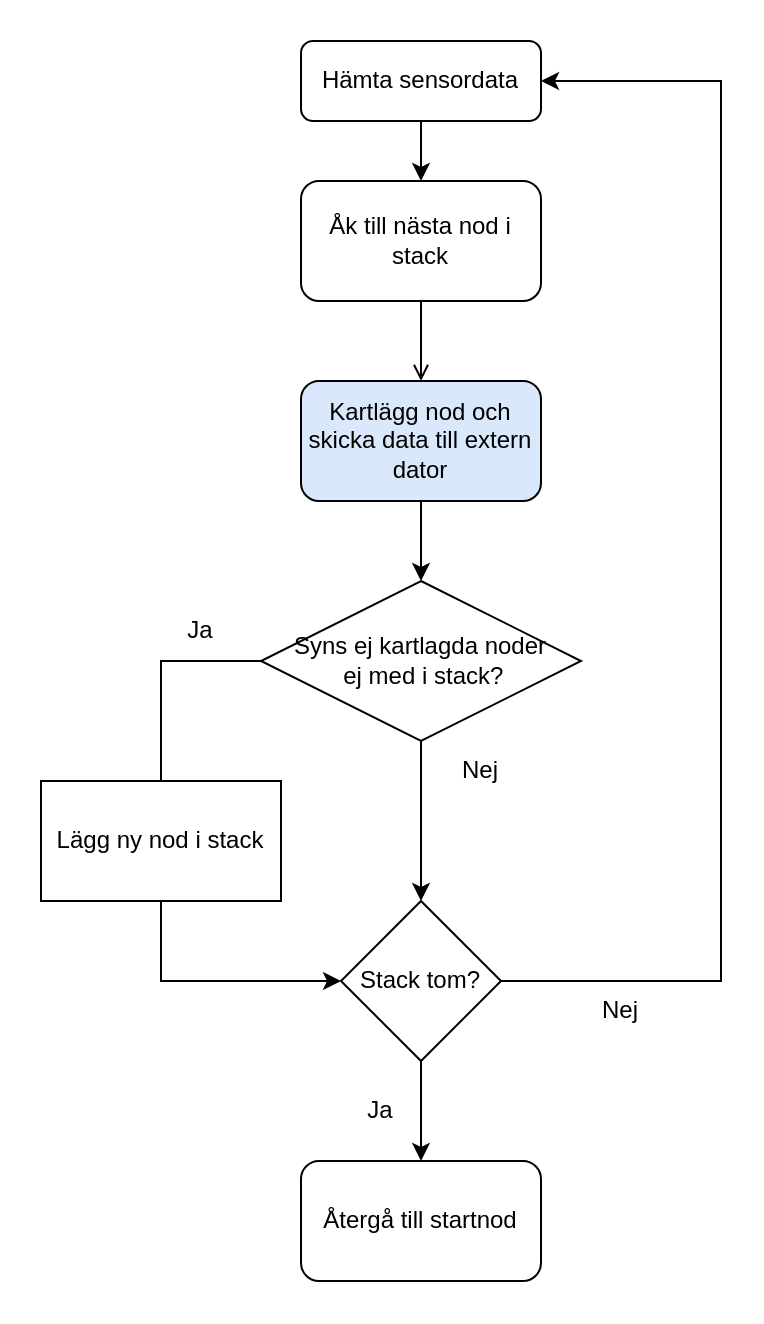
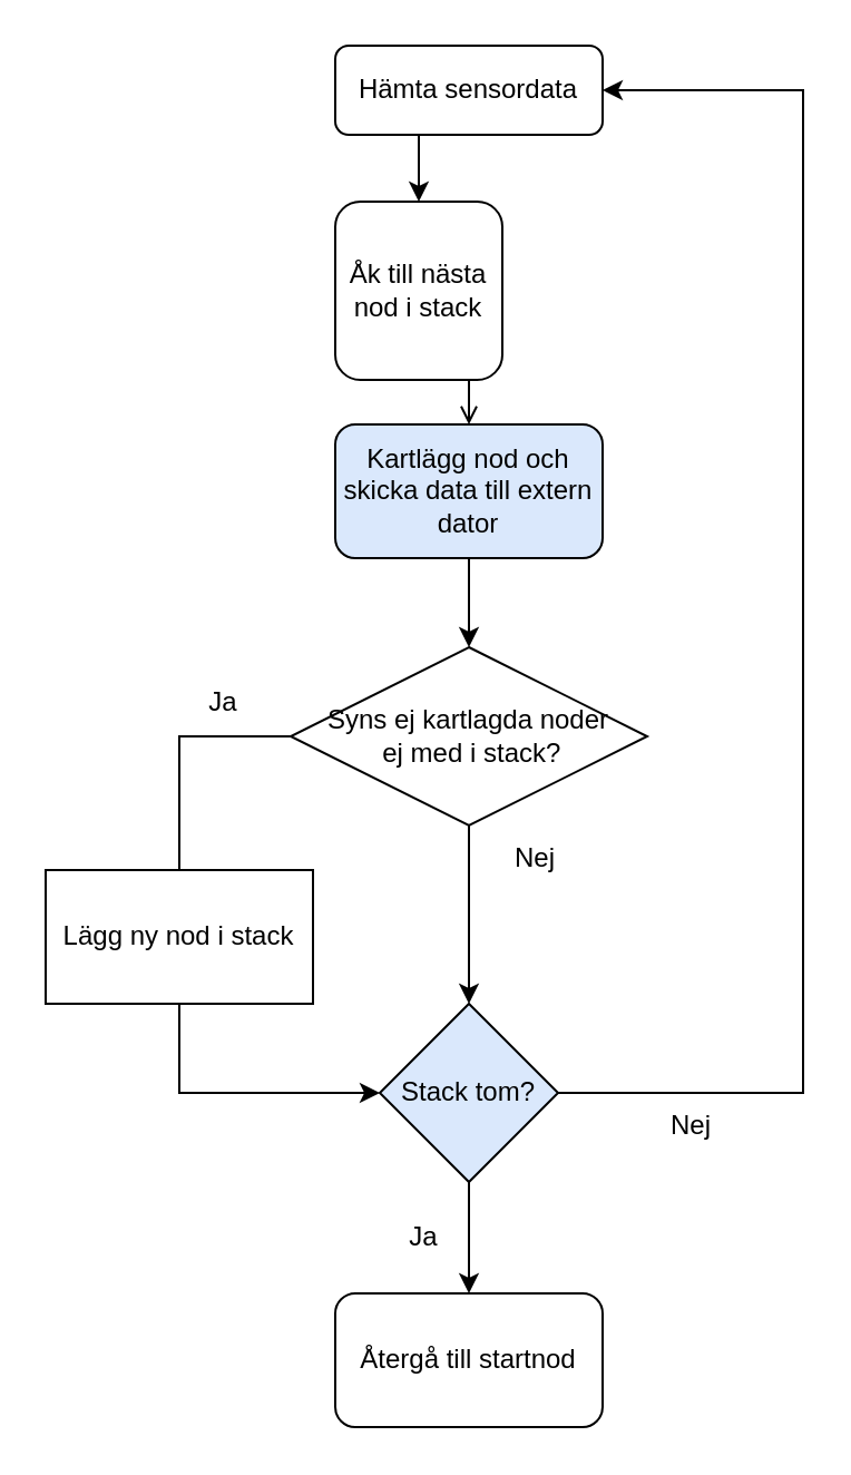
  <mxCell id="0" />
  <mxCell id="1" parent="0" />
  <mxCell id="2" style="edgeStyle=orthogonalEdgeStyle;rounded=0;orthogonalLoop=1;jettySize=auto;html=1;exitX=0.5;exitY=1;exitDx=0;exitDy=0;entryX=0.5;entryY=0;entryDx=0;entryDy=0;" edge="1" parent="1" source="3" target="10"><mxGeometry relative="1" as="geometry" /></mxCell>
  <mxCell id="3" value="&lt;div&gt;Hämta sensordata&lt;/div&gt;" style="rounded=1;whiteSpace=wrap;html=1;fontSize=12;glass=0;strokeWidth=1;shadow=0;" vertex="1" parent="1"><mxGeometry x="150" y="20" width="120" height="40" as="geometry" /></mxCell>
  <mxCell id="4" style="edgeStyle=orthogonalEdgeStyle;rounded=0;orthogonalLoop=1;jettySize=auto;html=1;exitX=0.5;exitY=1;exitDx=0;exitDy=0;entryX=0;entryY=0.5;entryDx=0;entryDy=0;" edge="1" parent="1" source="5" target="15"><mxGeometry relative="1" as="geometry"><mxPoint x="80" y="490" as="targetPoint" /></mxGeometry></mxCell>
  <mxCell id="5" value="&lt;div&gt;Lägg ny nod i stack&lt;/div&gt;" style="whiteSpace=wrap;html=1;rounded=0;" vertex="1" parent="1"><mxGeometry x="20" y="390" width="120" height="60" as="geometry" /></mxCell>
  <mxCell id="6" style="edgeStyle=orthogonalEdgeStyle;rounded=0;orthogonalLoop=1;jettySize=auto;html=1;exitX=0;exitY=0.5;exitDx=0;exitDy=0;entryX=0.5;entryY=0;entryDx=0;entryDy=0;endArrow=none;" edge="1" parent="1" source="8" target="5"><mxGeometry relative="1" as="geometry" /></mxCell>
  <mxCell id="7" style="edgeStyle=orthogonalEdgeStyle;rounded=0;orthogonalLoop=1;jettySize=auto;html=1;exitX=0.5;exitY=1;exitDx=0;exitDy=0;entryX=0.5;entryY=0;entryDx=0;entryDy=0;" edge="1" parent="1" source="8" target="15"><mxGeometry relative="1" as="geometry"><mxPoint x="210" y="490" as="targetPoint" /></mxGeometry></mxCell>
  <mxCell id="8" value="&lt;div&gt;Syns ej kartlagda noder&lt;/div&gt;&lt;div&gt;&amp;nbsp;ej med i stack?&lt;/div&gt;" style="rhombus;whiteSpace=wrap;html=1;" vertex="1" parent="1"><mxGeometry x="130" y="290" width="160" height="80" as="geometry" /></mxCell>
  <mxCell id="9" style="edgeStyle=orthogonalEdgeStyle;rounded=0;orthogonalLoop=1;jettySize=auto;html=1;exitX=0.5;exitY=1;exitDx=0;exitDy=0;entryX=0.5;entryY=0;entryDx=0;entryDy=0;endArrow=open;" edge="1" parent="1" source="10" target="20"><mxGeometry relative="1" as="geometry" /></mxCell>
- <mxCell id="10" value="Åk till nästa nod i stack" style="rounded=1;whiteSpace=wrap;html=1;" vertex="1" parent="1"><mxGeometry x="150" y="90" width="120" height="60" as="geometry" /></mxCell>
+ <mxCell id="10" value="Åk till nästa nod i stack" style="rounded=1;whiteSpace=wrap;html=1;" vertex="1" parent="1"><mxGeometry x="150" y="90" width="75" height="80" as="geometry" /></mxCell>
  <mxCell id="11" value="Ja" style="text;html=1;strokeColor=none;fillColor=none;align=center;verticalAlign=middle;whiteSpace=wrap;rounded=0;" vertex="1" parent="1"><mxGeometry x="70" y="300" width="60" height="30" as="geometry" /></mxCell>
  <mxCell id="12" value="&lt;div&gt;Nej&lt;/div&gt;" style="text;html=1;strokeColor=none;fillColor=none;align=center;verticalAlign=middle;whiteSpace=wrap;rounded=0;" vertex="1" parent="1"><mxGeometry x="210" y="370" width="60" height="30" as="geometry" /></mxCell>
  <mxCell id="13" style="edgeStyle=orthogonalEdgeStyle;rounded=0;orthogonalLoop=1;jettySize=auto;html=1;exitX=0.5;exitY=1;exitDx=0;exitDy=0;entryX=0.5;entryY=0;entryDx=0;entryDy=0;" edge="1" parent="1" source="15" target="18"><mxGeometry relative="1" as="geometry" /></mxCell>
  <mxCell id="14" style="edgeStyle=orthogonalEdgeStyle;rounded=0;orthogonalLoop=1;jettySize=auto;html=1;exitX=1;exitY=0.5;exitDx=0;exitDy=0;entryX=1;entryY=0.5;entryDx=0;entryDy=0;" edge="1" parent="1" source="15" target="3"><mxGeometry relative="1" as="geometry"><Array as="points"><mxPoint x="360" y="490" /><mxPoint x="360" y="40" /></Array></mxGeometry></mxCell>
- <mxCell id="15" value="Stack tom?" style="rhombus;whiteSpace=wrap;html=1;" vertex="1" parent="1"><mxGeometry x="170" y="450" width="80" height="80" as="geometry" /></mxCell>
+ <mxCell id="15" value="Stack tom?" style="rhombus;whiteSpace=wrap;html=1;fillColor=#dae8fc;" vertex="1" parent="1"><mxGeometry x="170" y="450" width="80" height="80" as="geometry" /></mxCell>
  <mxCell id="16" value="&lt;div&gt;Nej&lt;/div&gt;" style="text;html=1;strokeColor=none;fillColor=none;align=center;verticalAlign=middle;whiteSpace=wrap;rounded=0;" vertex="1" parent="1"><mxGeometry x="280" y="490" width="60" height="30" as="geometry" /></mxCell>
  <mxCell id="17" value="&lt;div&gt;Ja&lt;/div&gt;" style="text;html=1;strokeColor=none;fillColor=none;align=center;verticalAlign=middle;whiteSpace=wrap;rounded=0;" vertex="1" parent="1"><mxGeometry x="160" y="540" width="60" height="30" as="geometry" /></mxCell>
  <mxCell id="18" value="Återgå till startnod" style="rounded=1;whiteSpace=wrap;html=1;" vertex="1" parent="1"><mxGeometry x="150" y="580" width="120" height="60" as="geometry" /></mxCell>
  <mxCell id="19" style="edgeStyle=orthogonalEdgeStyle;rounded=0;orthogonalLoop=1;jettySize=auto;html=1;exitX=0.5;exitY=1;exitDx=0;exitDy=0;entryX=0.5;entryY=0;entryDx=0;entryDy=0;" edge="1" parent="1" source="20" target="8"><mxGeometry relative="1" as="geometry" /></mxCell>
  <mxCell id="20" value="Kartlägg nod och skicka data till extern dator" style="rounded=1;whiteSpace=wrap;html=1;fillColor=#dae8fc;" vertex="1" parent="1"><mxGeometry x="150" y="190" width="120" height="60" as="geometry" /></mxCell>
